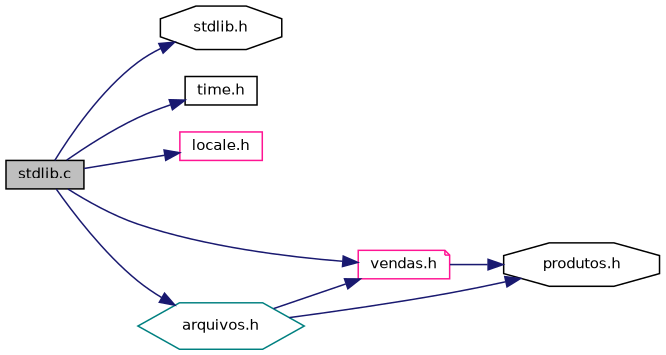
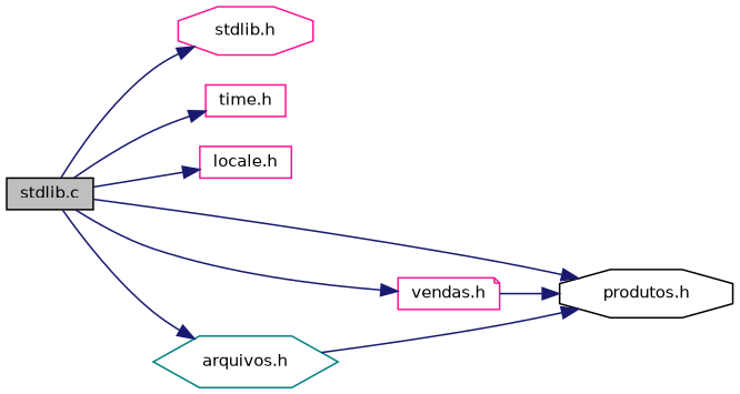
  digraph {
    rankdir=LR
    node [color=black fillcolor=white fontname=Helvetica fontsize=10 shape=box style=filled]
    edge [color=midnightblue fontname=Helvetica fontsize=10 labelfontname=Helvetica labelfontsize=10 style=solid]
    n1 [fillcolor=grey75 fontcolor=black height=0.2 label="stdlib.c" width=0.4]
-   n2 [height=0.2 label="stdlib.h" shape=octagon width=0.4]
-   n3 [height=0.2 label="time.h" width=0.4]
+   n2 [color=deeppink height=0.2 label="stdlib.h" shape=octagon width=0.4]
+   n3 [color=deeppink height=0.2 label="time.h" width=0.4]
    n4 [color=deeppink height=0.2 label="locale.h" width=0.4]
    n5 [height=0.2 label="produtos.h" shape=octagon width=0.4]
    n6 [color=deeppink height=0.2 label="vendas.h" shape=note width=0.4]
    n7 [color=teal height=0.2 label="arquivos.h" shape=hexagon width=0.4]
    n1 -> n2
    n1 -> n3
    n1 -> n4
+   n1 -> n5
    n1 -> n6
    n1 -> n7
    n6 -> n5
    n7 -> n5
-   n7 -> n6
  }
